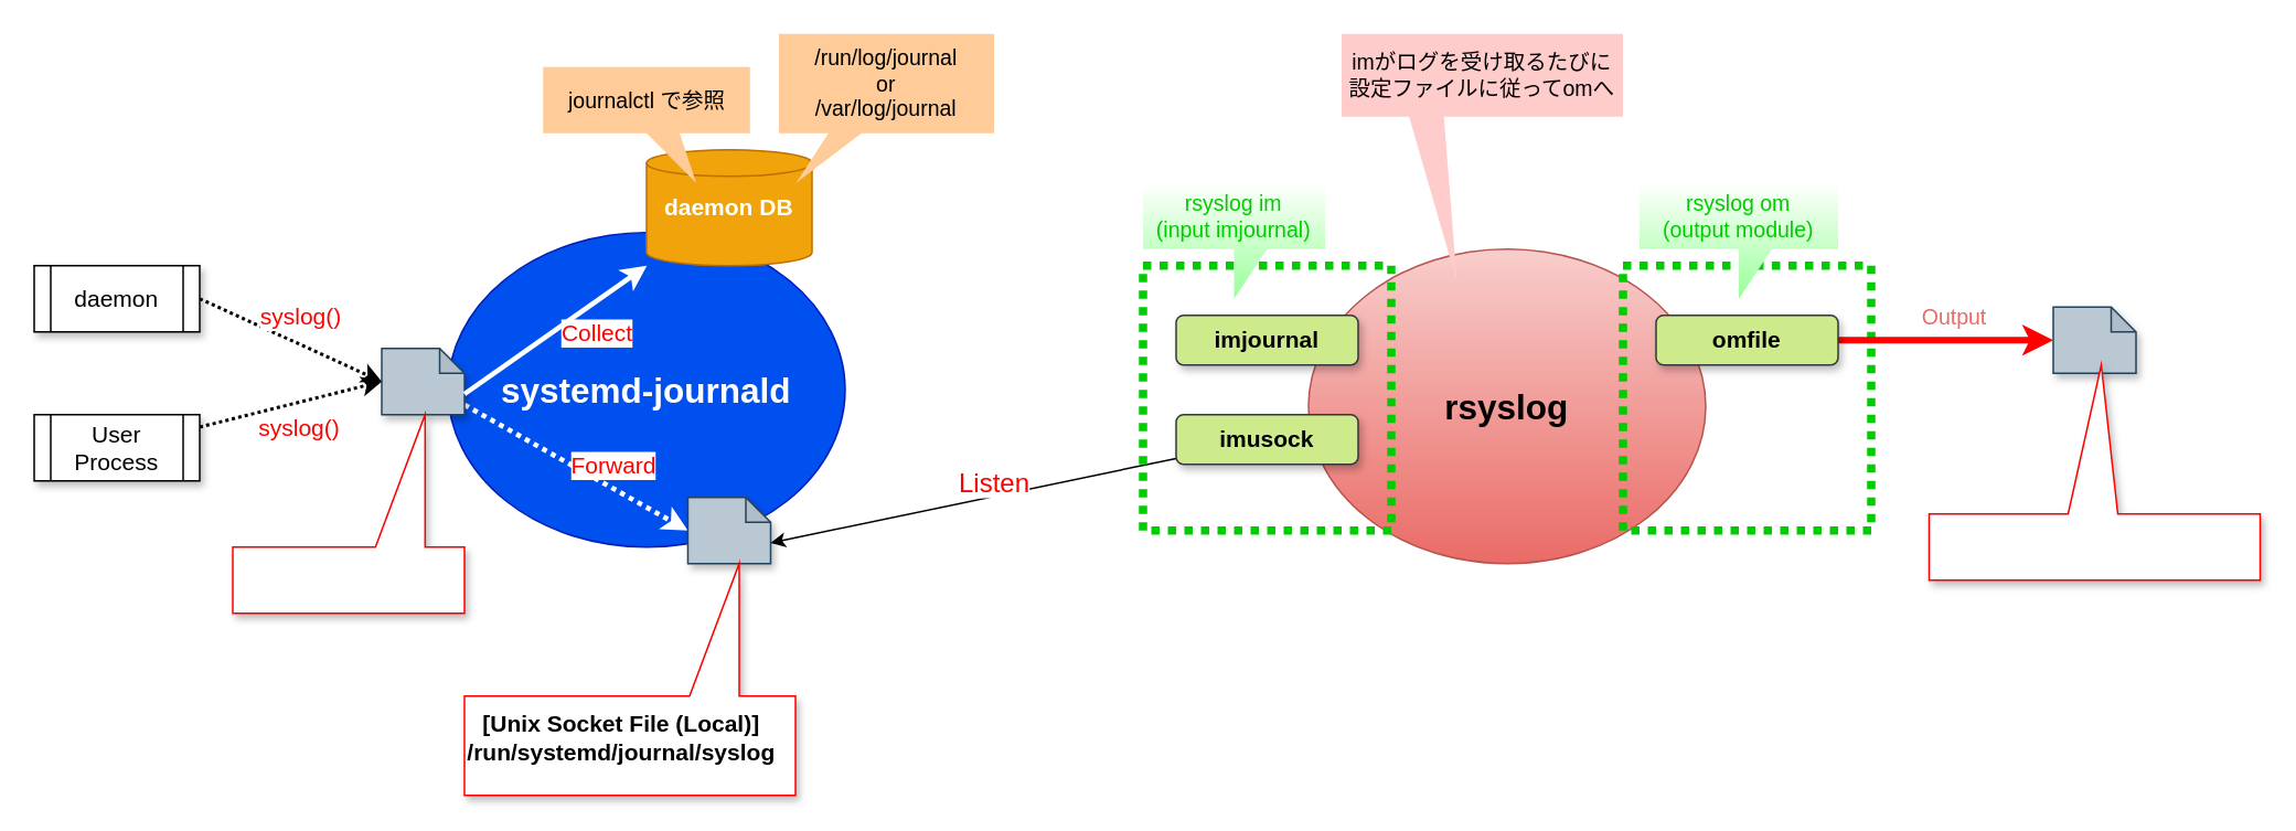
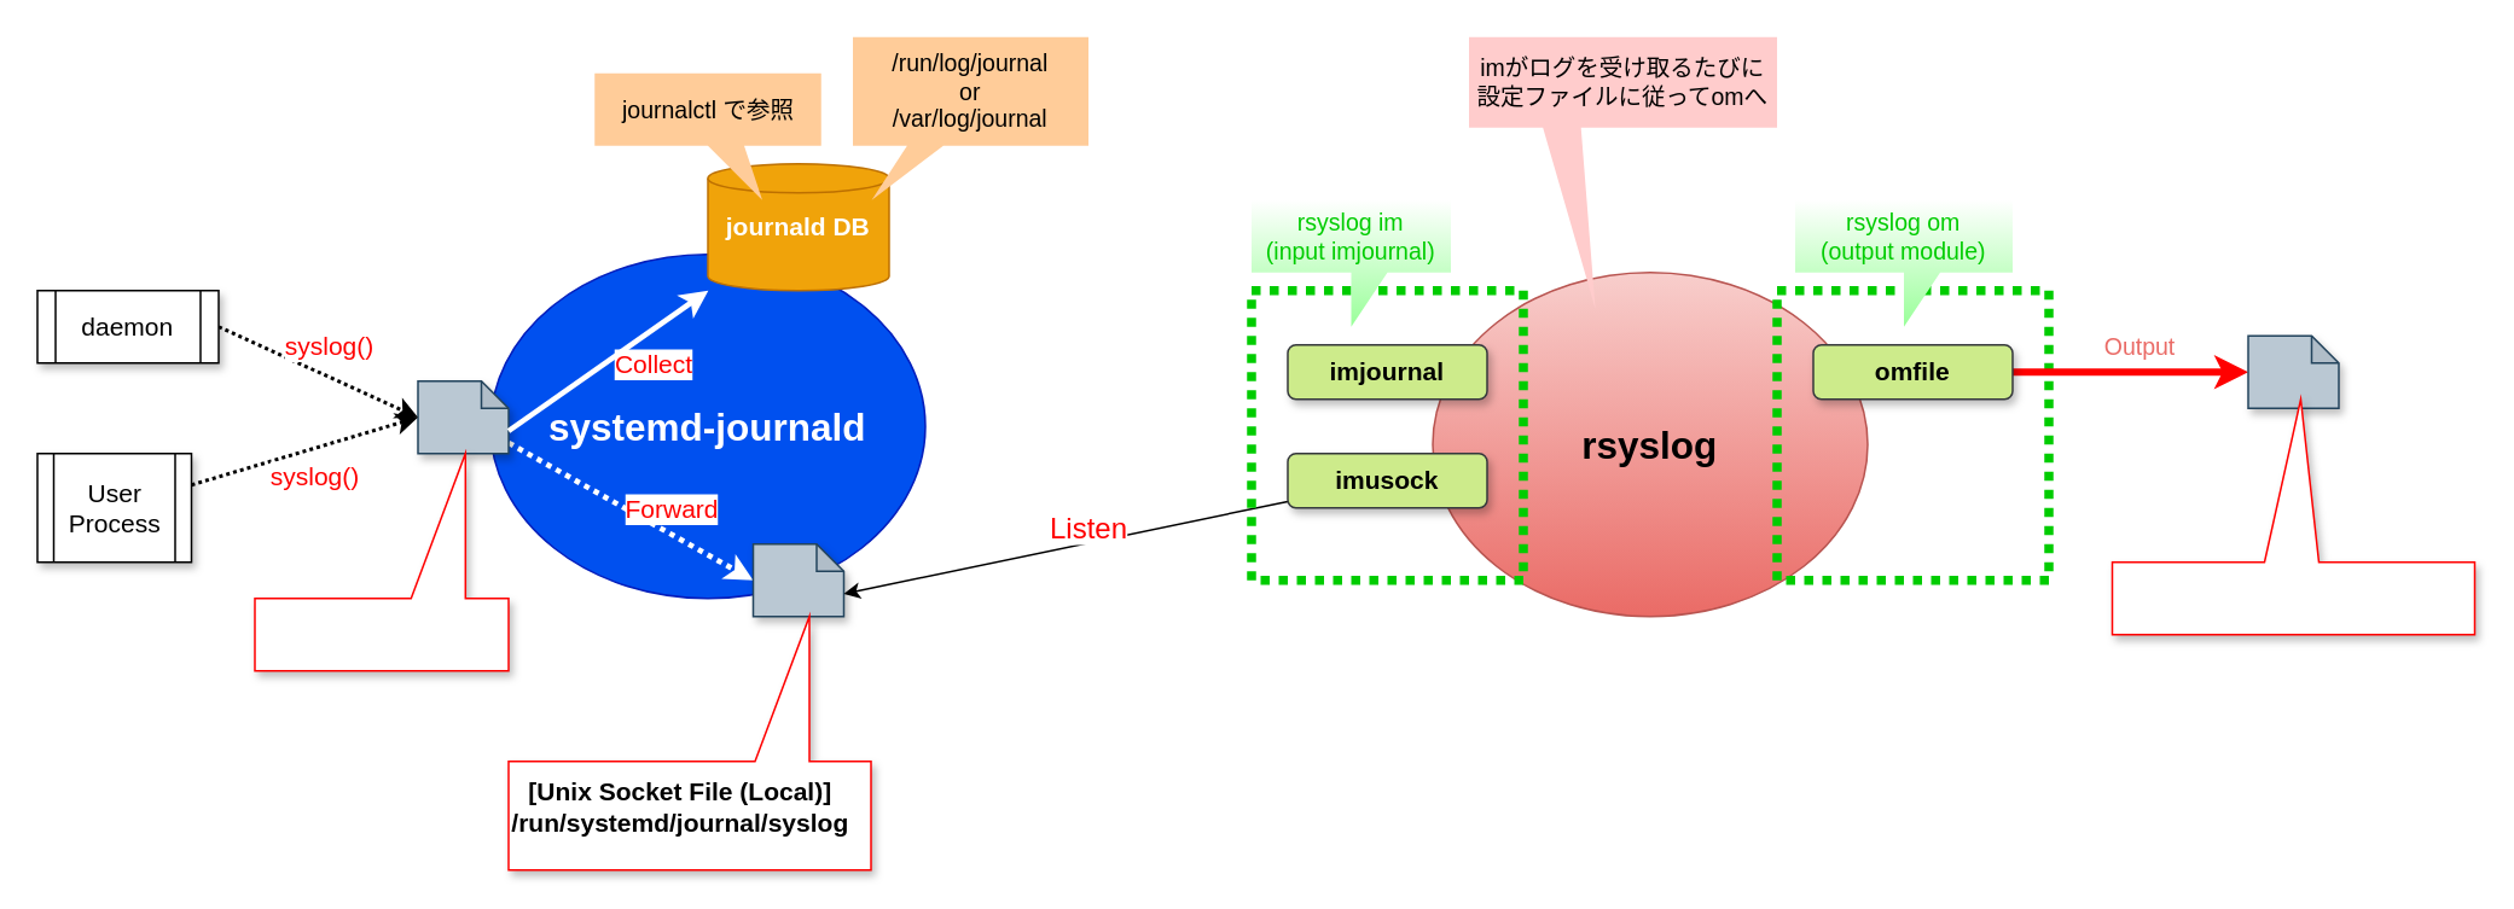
  <mxCell id="0" />
  <mxCell id="1" parent="0" />
  <mxCell id="2" value="systemd-journald" style="ellipse;whiteSpace=wrap;html=1;fillColor=#0050ef;strokeColor=#001DBC;fontColor=#ffffff;fontSize=21;fontStyle=1" vertex="1" parent="1"><mxGeometry x="270" y="140" width="240" height="190" as="geometry" /></mxCell>
- <mxCell id="3" value="daemon DB" style="shape=cylinder2;whiteSpace=wrap;html=1;boundedLbl=1;backgroundOutline=1;size=8;fontSize=14;fillColor=#f0a30a;strokeColor=#BD7000;fontColor=#ffffff;fontStyle=1" vertex="1" parent="1"><mxGeometry x="390" y="90" width="100" height="70" as="geometry" /></mxCell>
+ <mxCell id="3" value="journald DB" style="shape=cylinder2;whiteSpace=wrap;html=1;boundedLbl=1;backgroundOutline=1;size=8;fontSize=14;fillColor=#f0a30a;strokeColor=#BD7000;fontColor=#ffffff;fontStyle=1" vertex="1" parent="1"><mxGeometry x="390" y="90" width="100" height="70" as="geometry" /></mxCell>
  <mxCell id="4" style="edgeStyle=none;rounded=0;orthogonalLoop=1;jettySize=auto;html=1;entryX=0;entryY=0.5;entryDx=0;entryDy=0;entryPerimeter=0;fontSize=14;fontColor=#FF0000;strokeColor=#FFFFFF;strokeWidth=3;dashed=1;dashPattern=1 1;" edge="1" parent="1" source="6" target="13"><mxGeometry relative="1" as="geometry" /></mxCell>
  <mxCell id="5" value="Forward" style="edgeLabel;html=1;align=center;verticalAlign=middle;resizable=0;points=[];fontSize=14;fontColor=#FF0000;" vertex="1" connectable="0" parent="4"><mxGeometry x="0.313" y="1" relative="1" as="geometry"><mxPoint y="-13.03" as="offset" /></mxGeometry></mxCell>
  <mxCell id="6" value="" style="shape=note;whiteSpace=wrap;html=1;backgroundOutline=1;darkOpacity=0.05;fontSize=14;size=15;fillColor=#bac8d3;strokeColor=#23445d;shadow=1;" vertex="1" parent="1"><mxGeometry x="230" y="210" width="50" height="40" as="geometry" /></mxCell>
  <mxCell id="7" style="rounded=0;orthogonalLoop=1;jettySize=auto;html=1;entryX=0;entryY=0.5;entryDx=0;entryDy=0;entryPerimeter=0;fontSize=14;exitX=1;exitY=0.5;exitDx=0;exitDy=0;dashed=1;dashPattern=1 1;strokeWidth=2;" edge="1" parent="1" source="9" target="6"><mxGeometry relative="1" as="geometry" /></mxCell>
  <mxCell id="8" value="syslog()" style="edgeLabel;html=1;align=center;verticalAlign=middle;resizable=0;points=[];fontSize=14;fontColor=#FF0000;" vertex="1" connectable="0" parent="7"><mxGeometry x="0.185" relative="1" as="geometry"><mxPoint x="-5.24" y="-19.66" as="offset" /></mxGeometry></mxCell>
  <mxCell id="9" value="daemon" style="shape=process;whiteSpace=wrap;html=1;backgroundOutline=1;shadow=1;fontSize=14;" vertex="1" parent="1"><mxGeometry y="160" width="100" height="40" as="geometry" x="20" /></mxCell>
  <mxCell id="10" value="&lt;font color=&quot;#ff0000&quot;&gt;syslog()&lt;/font&gt;" style="edgeStyle=none;rounded=0;orthogonalLoop=1;jettySize=auto;html=1;entryX=0;entryY=0.5;entryDx=0;entryDy=0;entryPerimeter=0;fontSize=14;dashed=1;dashPattern=1 1;strokeWidth=2;" edge="1" parent="1" source="11" target="6"><mxGeometry x="0.027" y="-15" relative="1" as="geometry"><mxPoint as="offset" /></mxGeometry></mxCell>
- <mxCell id="11" value="User Process" style="shape=process;whiteSpace=wrap;html=1;backgroundOutline=1;shadow=1;fontSize=14;" vertex="1" parent="1"><mxGeometry y="250" width="100" height="40" as="geometry" x="20" /></mxCell>
+ <mxCell id="11" value="User Process" style="shape=process;whiteSpace=wrap;html=1;backgroundOutline=1;shadow=1;fontSize=14;" vertex="1" parent="1"><mxGeometry x="20" y="250" width="85" height="60" as="geometry" /></mxCell>
  <mxCell id="12" value="" style="shape=callout;whiteSpace=wrap;html=1;perimeter=calloutPerimeter;shadow=1;fontSize=14;position2=0.17;base=30;size=80;position=0.17;rotation=-180;strokeColor=#FF0000;" vertex="1" parent="1"><mxGeometry x="140" y="250" width="140" height="120" as="geometry" /></mxCell>
  <mxCell id="13" value="" style="shape=note;whiteSpace=wrap;html=1;backgroundOutline=1;darkOpacity=0.05;fontSize=14;size=15;fillColor=#bac8d3;strokeColor=#23445d;shadow=1;" vertex="1" parent="1"><mxGeometry x="415" y="300" width="50" height="40" as="geometry" /></mxCell>
  <mxCell id="14" value="" style="shape=callout;whiteSpace=wrap;html=1;perimeter=calloutPerimeter;shadow=1;fontSize=14;position2=0.17;base=30;size=80;position=0.17;rotation=-180;strokeColor=#FF0000;" vertex="1" parent="1"><mxGeometry x="280" y="340" width="200" height="140" as="geometry" /></mxCell>
  <mxCell id="15" value="&lt;b&gt;[Unix Socket File (Local)]&lt;/b&gt;&lt;br&gt;&lt;b&gt;/run/systemd/journal/syslog&lt;/b&gt;" style="text;html=1;strokeColor=none;fillColor=none;align=center;verticalAlign=middle;whiteSpace=wrap;rounded=0;shadow=1;fontSize=14;" vertex="1" parent="1"><mxGeometry x="280" y="420" width="190" height="50" as="geometry" /></mxCell>
  <mxCell id="16" value="rsyslog" style="ellipse;whiteSpace=wrap;html=1;fillColor=#f8cecc;strokeColor=#b85450;fontSize=21;fontStyle=1;gradientColor=#ea6b66;" vertex="1" parent="1"><mxGeometry x="790" y="150" width="240" height="190" as="geometry" /></mxCell>
  <mxCell id="17" style="edgeStyle=none;rounded=0;orthogonalLoop=1;jettySize=auto;html=1;entryX=0;entryY=0;entryDx=50;entryDy=27.5;entryPerimeter=0;fontSize=14;" edge="1" parent="1" source="30" target="13"><mxGeometry relative="1" as="geometry" /></mxCell>
  <mxCell id="18" value="&lt;font color=&quot;#ff0000&quot;&gt;Listen&lt;/font&gt;" style="edgeLabel;html=1;align=center;verticalAlign=middle;resizable=0;points=[];fontSize=16;fontColor=#00CC00;" vertex="1" connectable="0" parent="17"><mxGeometry x="-0.14" y="2" relative="1" as="geometry"><mxPoint x="-5.17" y="-10.34" as="offset" /></mxGeometry></mxCell>
  <mxCell id="19" value="" style="rounded=0;whiteSpace=wrap;html=1;shadow=0;fontSize=14;fillColor=none;strokeColor=#00CC00;strokeWidth=5;dashed=1;dashPattern=1 1;" vertex="1" parent="1"><mxGeometry x="690" y="160" width="150" height="160" as="geometry" /></mxCell>
  <mxCell id="20" value="" style="rounded=0;whiteSpace=wrap;html=1;shadow=0;fontSize=14;fillColor=none;strokeColor=#00CC00;strokeWidth=5;dashed=1;dashPattern=1 1;" vertex="1" parent="1"><mxGeometry x="980" y="160" width="150" height="160" as="geometry" /></mxCell>
  <mxCell id="21" style="edgeStyle=none;rounded=0;orthogonalLoop=1;jettySize=auto;html=1;fontSize=14;fontColor=#FF0000;strokeColor=#FFFFFF;strokeWidth=3;exitX=0;exitY=0;exitDx=50;exitDy=27.5;exitPerimeter=0;" edge="1" parent="1" source="6" target="3"><mxGeometry relative="1" as="geometry"><mxPoint x="250" y="30.004" as="sourcePoint" /><mxPoint x="420" y="91.03" as="targetPoint" /></mxGeometry></mxCell>
  <mxCell id="22" value="Collect" style="edgeLabel;html=1;align=center;verticalAlign=middle;resizable=0;points=[];fontSize=14;fontColor=#FF0000;" vertex="1" connectable="0" parent="21"><mxGeometry x="0.313" y="1" relative="1" as="geometry"><mxPoint x="8.32" y="14.13" as="offset" /></mxGeometry></mxCell>
  <mxCell id="23" value="journalctl で参照" style="shape=callout;whiteSpace=wrap;html=1;perimeter=calloutPerimeter;shadow=0;strokeWidth=2;fontSize=13;position2=0.74;fontStyle=0;fillColor=#ffcc99;strokeColor=none;" vertex="1" parent="1"><mxGeometry x="327.5" y="40" width="125" height="70" as="geometry" /></mxCell>
  <mxCell id="24" value="/run/log/journal&lt;br&gt;or&lt;br&gt;/var/log/journal" style="shape=callout;whiteSpace=wrap;html=1;perimeter=calloutPerimeter;shadow=0;strokeWidth=2;fontSize=13;position2=0.08;fontStyle=0;fillColor=#ffcc99;strokeColor=none;size=30;position=0.23;" vertex="1" parent="1"><mxGeometry x="470" y="20" width="130" height="90" as="geometry" /></mxCell>
  <mxCell id="25" style="edgeStyle=none;rounded=0;orthogonalLoop=1;jettySize=auto;html=1;entryX=0;entryY=0.5;entryDx=0;entryDy=0;entryPerimeter=0;strokeWidth=4;fontSize=13;fontColor=#EA6B66;strokeColor=#FF0000;" edge="1" parent="1" source="27" target="33"><mxGeometry relative="1" as="geometry" /></mxCell>
  <mxCell id="26" value="Output" style="edgeLabel;html=1;align=center;verticalAlign=middle;resizable=0;points=[];fontSize=13;fontColor=#EA6B66;" vertex="1" connectable="0" parent="25"><mxGeometry x="0.277" y="-2" relative="1" as="geometry"><mxPoint x="-13.33" y="-17" as="offset" /></mxGeometry></mxCell>
  <mxCell id="27" value="omfile" style="rounded=1;whiteSpace=wrap;html=1;shadow=1;strokeColor=#36393d;fontSize=14;fillColor=#cdeb8b;fontStyle=1" vertex="1" parent="1"><mxGeometry x="1000" y="190" width="110" height="30" as="geometry" /></mxCell>
  <mxCell id="28" value="rsyslog om&lt;br style=&quot;font-size: 13px;&quot;&gt;(output module)" style="shape=callout;whiteSpace=wrap;html=1;perimeter=calloutPerimeter;shadow=0;strokeWidth=2;fontSize=13;position2=0.5;fontStyle=0;gradientColor=#99FF99;fontColor=#00CC00;strokeColor=none;" vertex="1" parent="1"><mxGeometry x="990" y="110" width="120" height="70" as="geometry" /></mxCell>
  <mxCell id="29" value="imjournal" style="rounded=1;whiteSpace=wrap;html=1;shadow=1;strokeColor=#36393d;fontSize=14;fillColor=#cdeb8b;fontStyle=1" vertex="1" parent="1"><mxGeometry x="710" y="190" width="110" height="30" as="geometry" /></mxCell>
  <mxCell id="30" value="imusock" style="rounded=1;whiteSpace=wrap;html=1;shadow=1;strokeColor=#36393d;fontSize=14;fillColor=#cdeb8b;fontStyle=1" vertex="1" parent="1"><mxGeometry x="710" y="250" width="110" height="30" as="geometry" /></mxCell>
  <mxCell id="31" value="rsyslog im&lt;br style=&quot;font-size: 13px;&quot;&gt;(input imjournal)" style="shape=callout;whiteSpace=wrap;html=1;perimeter=calloutPerimeter;shadow=0;strokeWidth=2;fontSize=13;position2=0.5;fontStyle=0;gradientColor=#99FF99;fontColor=#00CC00;strokeColor=none;" vertex="1" parent="1"><mxGeometry x="690" y="110" width="110" height="70" as="geometry" /></mxCell>
  <mxCell id="32" value="imがログを受け取るたびに&lt;br&gt;設定ファイルに従ってomへ" style="shape=callout;whiteSpace=wrap;html=1;perimeter=calloutPerimeter;shadow=0;strokeWidth=2;fontSize=13;position2=0.41;fontStyle=0;fillColor=#ffcccc;size=100;position=0.24;strokeColor=none;base=21;" vertex="1" parent="1"><mxGeometry x="810" y="20" width="170" height="150" as="geometry" /></mxCell>
  <mxCell id="33" value="" style="shape=note;whiteSpace=wrap;html=1;backgroundOutline=1;darkOpacity=0.05;fontSize=14;size=15;fillColor=#bac8d3;strokeColor=#23445d;shadow=1;" vertex="1" parent="1"><mxGeometry x="1240" y="185" width="50" height="40" as="geometry" /></mxCell>
  <mxCell id="34" value="" style="shape=callout;whiteSpace=wrap;html=1;perimeter=calloutPerimeter;shadow=1;fontSize=14;position2=0.48;base=30;size=90;position=0.43;rotation=-180;strokeColor=#FF0000;" vertex="1" parent="1"><mxGeometry x="1165" y="220" width="200" height="130" as="geometry" /></mxCell>
